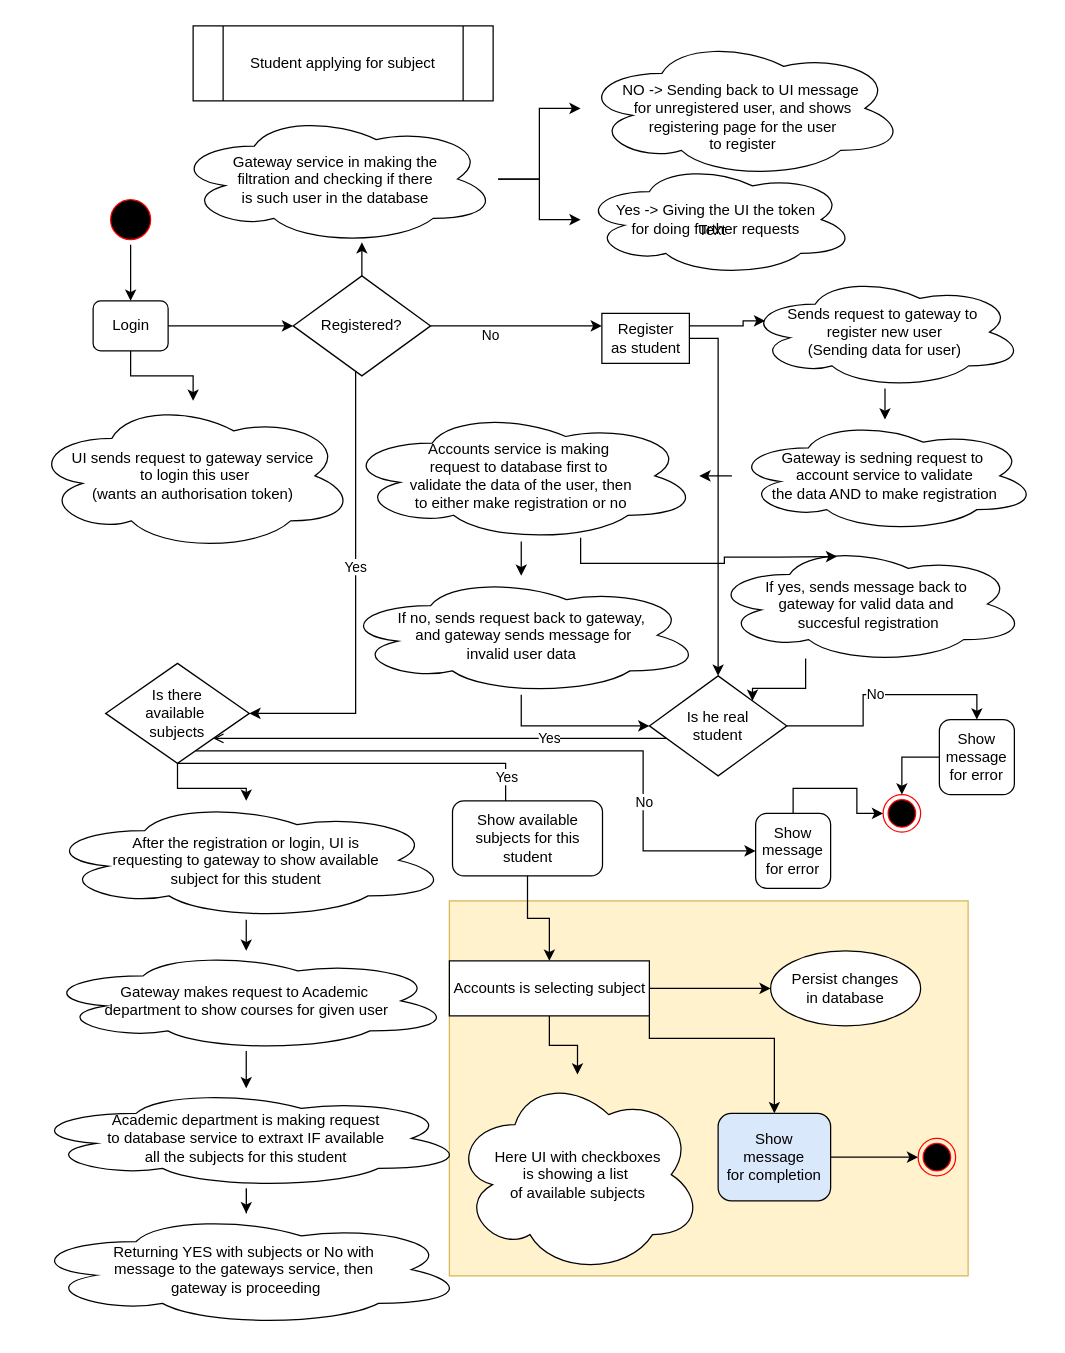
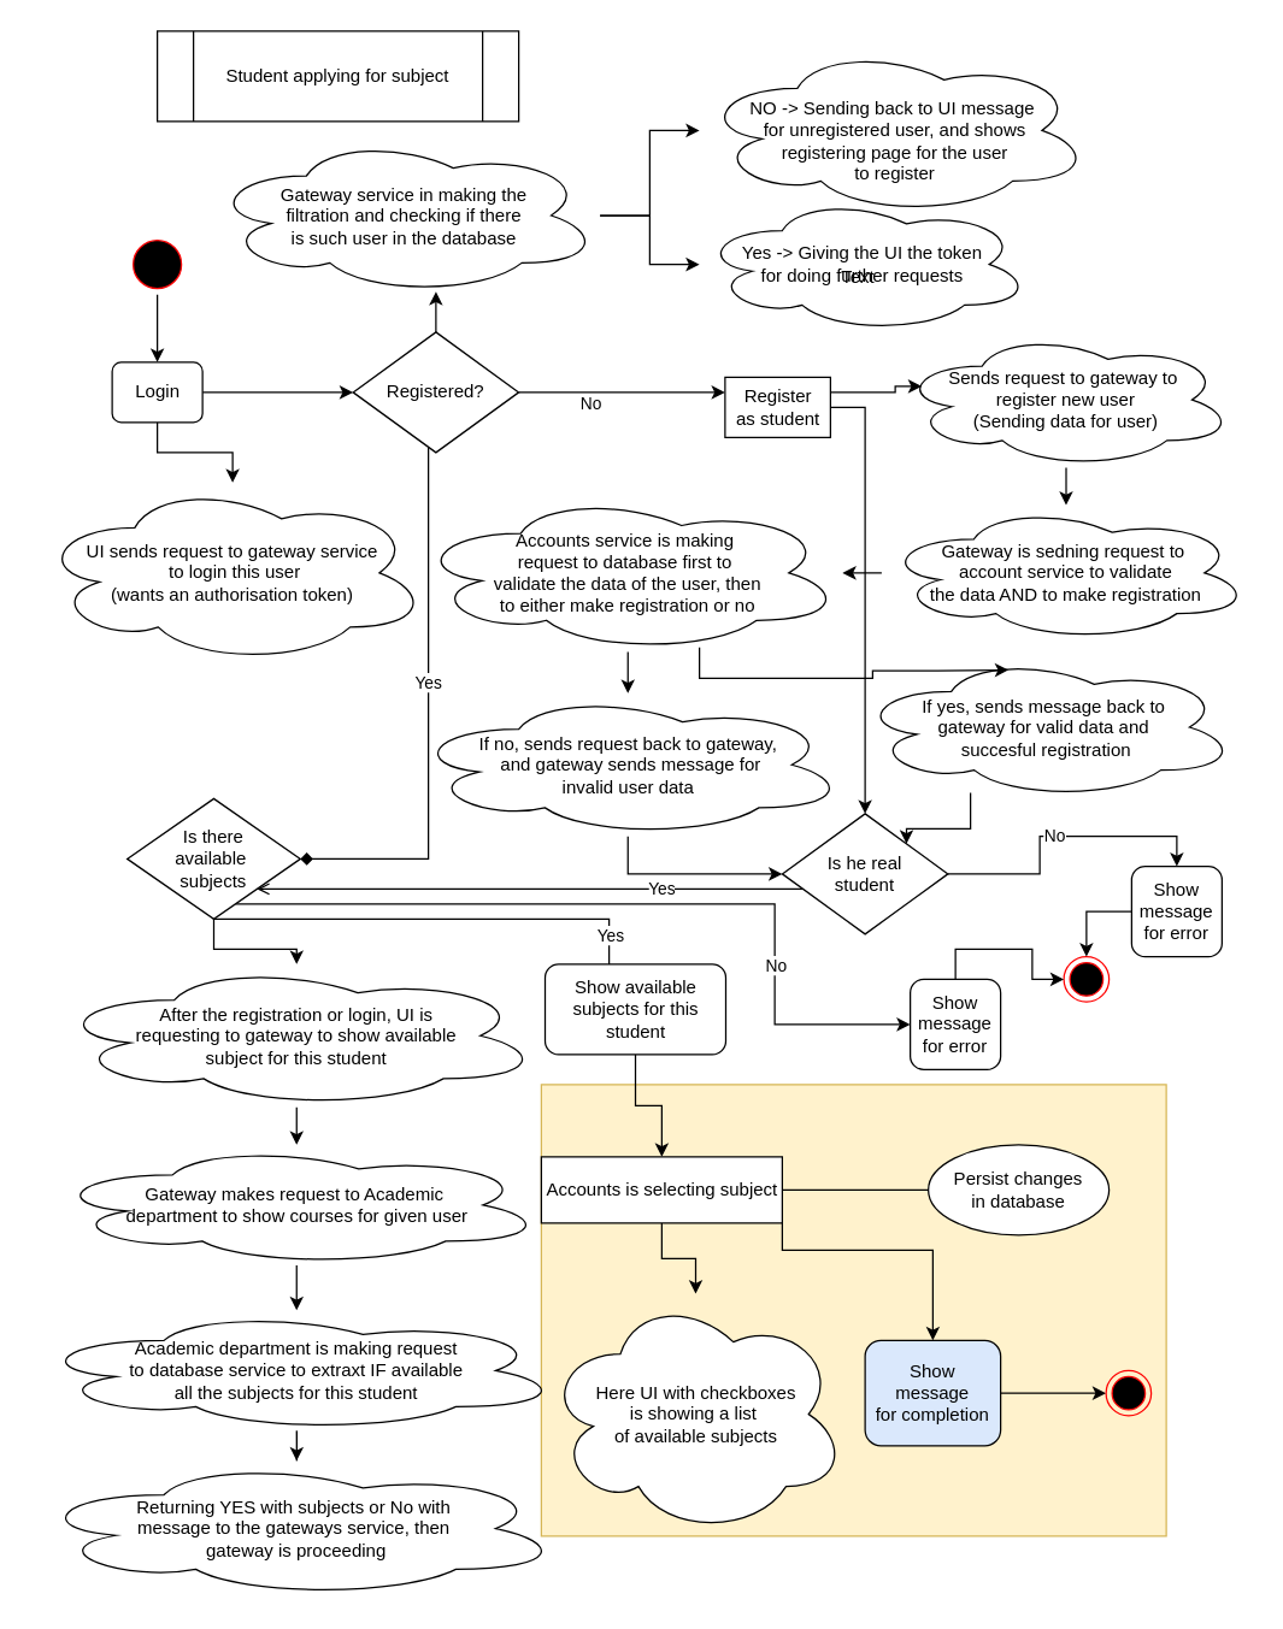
  <mxCell id="0" />
  <mxCell id="1" parent="0" />
  <mxCell id="2" value="" style="rounded=0;whiteSpace=wrap;html=1;fillColor=#FFF2CC;strokeColor=#d6b656;" vertex="1" parent="1"><mxGeometry x="359" y="720" width="415" height="300" as="geometry" /></mxCell>
  <mxCell id="3" value="" style="edgeStyle=orthogonalEdgeStyle;rounded=0;orthogonalLoop=1;jettySize=auto;html=1;" edge="1" parent="1" source="5" target="11"><mxGeometry relative="1" as="geometry" /></mxCell>
  <mxCell id="4" value="" style="edgeStyle=orthogonalEdgeStyle;rounded=0;orthogonalLoop=1;jettySize=auto;html=1;" edge="1" parent="1" source="5" target="43"><mxGeometry relative="1" as="geometry" /></mxCell>
  <mxCell id="5" value="Login" style="html=1;rounded=1;" vertex="1" parent="1"><mxGeometry x="74" y="240" width="60" height="40" as="geometry" /></mxCell>
- <mxCell id="6" value="" style="edgeStyle=orthogonalEdgeStyle;rounded=0;orthogonalLoop=1;jettySize=auto;html=1;entryX=1;entryY=0.5;entryDx=0;entryDy=0;" edge="1" parent="1" source="11" target="22"><mxGeometry relative="1" as="geometry"><mxPoint x="289" y="360" as="targetPoint" /><Array as="points"><mxPoint x="284" y="570" /></Array></mxGeometry></mxCell>
+ <mxCell id="6" value="" style="edgeStyle=orthogonalEdgeStyle;rounded=0;orthogonalLoop=1;jettySize=auto;html=1;entryX=1;entryY=0.5;entryDx=0;entryDy=0;endArrow=diamond;" edge="1" parent="1" source="11" target="22"><mxGeometry relative="1" as="geometry"><mxPoint x="289" y="360" as="targetPoint" /><Array as="points"><mxPoint x="284" y="570" /></Array></mxGeometry></mxCell>
  <mxCell id="7" value="Yes" style="edgeLabel;html=1;align=center;verticalAlign=middle;resizable=0;points=[];" vertex="1" connectable="0" parent="6"><mxGeometry x="-0.13" y="-1" relative="1" as="geometry"><mxPoint as="offset" /></mxGeometry></mxCell>
  <mxCell id="8" value="" style="edgeStyle=orthogonalEdgeStyle;rounded=0;orthogonalLoop=1;jettySize=auto;html=1;entryX=0;entryY=0.25;entryDx=0;entryDy=0;" edge="1" parent="1" source="11" target="12"><mxGeometry relative="1" as="geometry"><mxPoint x="424" y="300" as="targetPoint" /></mxGeometry></mxCell>
  <mxCell id="9" value="No" style="edgeLabel;html=1;align=center;verticalAlign=middle;resizable=0;points=[];" vertex="1" connectable="0" parent="8"><mxGeometry x="-0.316" y="-7" relative="1" as="geometry"><mxPoint as="offset" /></mxGeometry></mxCell>
  <mxCell id="10" value="" style="edgeStyle=orthogonalEdgeStyle;rounded=0;orthogonalLoop=1;jettySize=auto;html=1;entryX=0.581;entryY=0.982;entryDx=0;entryDy=0;entryPerimeter=0;" edge="1" parent="1" source="11" target="46"><mxGeometry relative="1" as="geometry" /></mxCell>
  <mxCell id="11" value="Registered?" style="rhombus;whiteSpace=wrap;html=1;" vertex="1" parent="1"><mxGeometry x="234" y="220" width="110" height="80" as="geometry" /></mxCell>
  <mxCell id="12" value="Register &lt;br&gt;as student" style="html=1;" vertex="1" parent="1"><mxGeometry x="481" y="250" width="70" height="40" as="geometry" /></mxCell>
- <mxCell id="13" value="Student applying for subject" style="shape=process;whiteSpace=wrap;html=1;backgroundOutline=1;" vertex="1" parent="1"><mxGeometry x="154" y="20" width="240" height="60" as="geometry" /></mxCell>
+ <mxCell id="13" value="Student applying for subject" style="shape=process;whiteSpace=wrap;html=1;backgroundOutline=1;" vertex="1" parent="1"><mxGeometry x="104" y="20" width="240" height="60" as="geometry" /></mxCell>
  <mxCell id="14" value="" style="edgeStyle=orthogonalEdgeStyle;rounded=0;orthogonalLoop=1;jettySize=auto;html=1;" edge="1" parent="1" source="15" target="5"><mxGeometry relative="1" as="geometry" /></mxCell>
  <mxCell id="15" value="" style="ellipse;html=1;shape=startState;fillColor=#000000;strokeColor=#ff0000;" vertex="1" parent="1"><mxGeometry x="84" y="155" width="40" height="40" as="geometry" /></mxCell>
  <mxCell id="16" value="" style="edgeStyle=orthogonalEdgeStyle;rounded=0;orthogonalLoop=1;jettySize=auto;html=1;entryX=0;entryY=0.5;entryDx=0;entryDy=0;" edge="1" parent="1" source="22" target="32"><mxGeometry relative="1" as="geometry"><Array as="points"><mxPoint x="514" y="600" /><mxPoint x="514" y="680" /></Array></mxGeometry></mxCell>
  <mxCell id="17" value="NO" style="edgeLabel;html=1;align=center;verticalAlign=middle;resizable=0;points=[];" vertex="1" connectable="0" parent="16"><mxGeometry x="-0.24" y="-47" relative="1" as="geometry"><mxPoint x="48" y="47" as="offset" /></mxGeometry></mxCell>
  <mxCell id="18" value="No" style="edgeLabel;html=1;align=center;verticalAlign=middle;resizable=0;points=[];" vertex="1" connectable="0" parent="16"><mxGeometry x="0.321" y="2" relative="1" as="geometry"><mxPoint x="9.32" y="42" as="offset" /></mxGeometry></mxCell>
  <mxCell id="19" value="" style="edgeStyle=orthogonalEdgeStyle;rounded=0;orthogonalLoop=1;jettySize=auto;html=1;entryX=1;entryY=0.25;entryDx=0;entryDy=0;" edge="1" parent="1" source="22" target="34"><mxGeometry relative="1" as="geometry"><mxPoint x="444" y="370" as="targetPoint" /><Array as="points"><mxPoint x="404" y="610" /></Array></mxGeometry></mxCell>
  <mxCell id="20" value="Yes" style="edgeLabel;html=1;align=center;verticalAlign=middle;resizable=0;points=[];" vertex="1" connectable="0" parent="19"><mxGeometry x="0.085" y="-1" relative="1" as="geometry"><mxPoint x="53.7" y="9" as="offset" /></mxGeometry></mxCell>
  <mxCell id="21" value="" style="edgeStyle=orthogonalEdgeStyle;rounded=0;orthogonalLoop=1;jettySize=auto;html=1;" edge="1" parent="1" source="22" target="64"><mxGeometry relative="1" as="geometry" /></mxCell>
  <mxCell id="22" value="Is there&lt;br&gt;available&amp;nbsp;&lt;br&gt;subjects" style="rhombus;whiteSpace=wrap;html=1;" vertex="1" parent="1"><mxGeometry x="84" y="530" width="115" height="80" as="geometry" /></mxCell>
  <mxCell id="23" value="" style="edgeStyle=orthogonalEdgeStyle;rounded=0;orthogonalLoop=1;jettySize=auto;html=1;entryX=0.5;entryY=0;entryDx=0;entryDy=0;" edge="1" parent="1" source="27" target="30"><mxGeometry relative="1" as="geometry"><mxPoint x="721" y="504" as="targetPoint" /></mxGeometry></mxCell>
  <mxCell id="24" value="No" style="edgeLabel;html=1;align=center;verticalAlign=middle;resizable=0;points=[];" vertex="1" connectable="0" parent="23"><mxGeometry x="-0.035" y="1" relative="1" as="geometry"><mxPoint as="offset" /></mxGeometry></mxCell>
  <mxCell id="25" value="" style="edgeStyle=orthogonalEdgeStyle;rounded=0;orthogonalLoop=1;jettySize=auto;html=1;entryX=1;entryY=1;entryDx=0;entryDy=0;endArrow=open;" edge="1" parent="1" source="27" target="22"><mxGeometry relative="1" as="geometry"><mxPoint x="581" y="634" as="targetPoint" /><Array as="points"><mxPoint x="374" y="590" /><mxPoint x="374" y="590" /></Array></mxGeometry></mxCell>
  <mxCell id="26" value="Yes" style="edgeLabel;html=1;align=center;verticalAlign=middle;resizable=0;points=[];" vertex="1" connectable="0" parent="25"><mxGeometry x="-0.484" y="-1" relative="1" as="geometry"><mxPoint as="offset" /></mxGeometry></mxCell>
  <mxCell id="27" value="Is he real &lt;br&gt;student" style="rhombus;whiteSpace=wrap;html=1;" vertex="1" parent="1"><mxGeometry x="519" y="540" width="110" height="80" as="geometry" /></mxCell>
  <mxCell id="28" value="" style="ellipse;html=1;shape=endState;fillColor=#000000;strokeColor=#ff0000;" vertex="1" parent="1"><mxGeometry x="706" y="635" width="30" height="30" as="geometry" /></mxCell>
  <mxCell id="29" value="" style="edgeStyle=orthogonalEdgeStyle;rounded=0;orthogonalLoop=1;jettySize=auto;html=1;entryX=0.5;entryY=0;entryDx=0;entryDy=0;" edge="1" parent="1" source="30" target="28"><mxGeometry relative="1" as="geometry"><mxPoint x="721" y="614" as="targetPoint" /></mxGeometry></mxCell>
  <mxCell id="30" value="Show&lt;br&gt;message for error" style="rounded=1;whiteSpace=wrap;html=1;" vertex="1" parent="1"><mxGeometry x="751" y="575" width="60" height="60" as="geometry" /></mxCell>
  <mxCell id="31" value="" style="edgeStyle=orthogonalEdgeStyle;rounded=0;orthogonalLoop=1;jettySize=auto;html=1;exitX=0.5;exitY=0;exitDx=0;exitDy=0;entryX=0;entryY=0.5;entryDx=0;entryDy=0;" edge="1" parent="1" source="32" target="28"><mxGeometry relative="1" as="geometry"><mxPoint x="721" y="670" as="targetPoint" /><Array as="points" /></mxGeometry></mxCell>
  <mxCell id="32" value="Show&lt;br&gt;message for error" style="rounded=1;whiteSpace=wrap;html=1;" vertex="1" parent="1"><mxGeometry x="604" y="650" width="60" height="60" as="geometry" /></mxCell>
  <mxCell id="33" value="" style="edgeStyle=orthogonalEdgeStyle;rounded=0;orthogonalLoop=1;jettySize=auto;html=1;entryX=0.5;entryY=0;entryDx=0;entryDy=0;" edge="1" parent="1" source="34" target="38"><mxGeometry relative="1" as="geometry"><mxPoint x="564" y="690" as="targetPoint" /></mxGeometry></mxCell>
  <mxCell id="34" value="Show available subjects for this student" style="rounded=1;whiteSpace=wrap;html=1;" vertex="1" parent="1"><mxGeometry x="361.5" y="640" width="120" height="60" as="geometry" /></mxCell>
- <mxCell id="35" value="" style="edgeStyle=orthogonalEdgeStyle;rounded=0;orthogonalLoop=1;jettySize=auto;html=1;" edge="1" parent="1" source="38" target="39"><mxGeometry relative="1" as="geometry" /></mxCell>
+ <mxCell id="35" value="" style="edgeStyle=orthogonalEdgeStyle;rounded=0;orthogonalLoop=1;jettySize=auto;html=1;endArrow=none;" edge="1" parent="1" source="38" target="39"><mxGeometry relative="1" as="geometry" /></mxCell>
  <mxCell id="36" value="" style="edgeStyle=orthogonalEdgeStyle;rounded=0;orthogonalLoop=1;jettySize=auto;html=1;entryX=0.5;entryY=0;entryDx=0;entryDy=0;exitX=1;exitY=1;exitDx=0;exitDy=0;" edge="1" parent="1" source="38" target="41"><mxGeometry relative="1" as="geometry"><mxPoint x="581" y="620" as="targetPoint" /><mxPoint x="386" y="790.059" as="sourcePoint" /><Array as="points"><mxPoint x="519" y="830" /><mxPoint x="619" y="830" /></Array></mxGeometry></mxCell>
  <mxCell id="37" value="" style="edgeStyle=orthogonalEdgeStyle;rounded=0;orthogonalLoop=1;jettySize=auto;html=1;" edge="1" parent="1" source="38" target="70"><mxGeometry relative="1" as="geometry" /></mxCell>
  <mxCell id="38" value="Accounts is selecting subject" style="html=1;" vertex="1" parent="1"><mxGeometry x="359" y="768" width="160" height="44" as="geometry" /></mxCell>
  <mxCell id="39" value="Persist changes&lt;br&gt;in database" style="ellipse;whiteSpace=wrap;html=1;" vertex="1" parent="1"><mxGeometry x="616" y="760" width="120" height="60" as="geometry" /></mxCell>
  <mxCell id="40" value="" style="edgeStyle=orthogonalEdgeStyle;rounded=0;orthogonalLoop=1;jettySize=auto;html=1;entryX=0;entryY=0.5;entryDx=0;entryDy=0;entryPerimeter=0;" edge="1" parent="1" source="41" target="42"><mxGeometry relative="1" as="geometry"><mxPoint x="691" y="650" as="targetPoint" /></mxGeometry></mxCell>
  <mxCell id="41" value="Show&lt;br&gt;message&lt;br&gt;for completion" style="rounded=1;whiteSpace=wrap;html=1;fillColor=#dae8fc;" vertex="1" parent="1"><mxGeometry x="574" y="890" width="90" height="70" as="geometry" /></mxCell>
  <mxCell id="42" value="" style="ellipse;html=1;shape=endState;fillColor=#000000;strokeColor=#ff0000;" vertex="1" parent="1"><mxGeometry x="734" y="910" width="30" height="30" as="geometry" /></mxCell>
  <mxCell id="43" value="UI sends request to gateway service&lt;br&gt;&amp;nbsp;to login this user &lt;br&gt;(wants an authorisation token)" style="ellipse;shape=cloud;whiteSpace=wrap;html=1;" vertex="1" parent="1"><mxGeometry x="24" y="320" width="260" height="120" as="geometry" /></mxCell>
  <mxCell id="44" value="" style="edgeStyle=orthogonalEdgeStyle;rounded=0;orthogonalLoop=1;jettySize=auto;html=1;" edge="1" parent="1" source="46" target="47"><mxGeometry relative="1" as="geometry" /></mxCell>
  <mxCell id="45" value="" style="edgeStyle=orthogonalEdgeStyle;rounded=0;orthogonalLoop=1;jettySize=auto;html=1;" edge="1" parent="1" source="46" target="48"><mxGeometry relative="1" as="geometry" /></mxCell>
  <mxCell id="46" value="Gateway service in making the &lt;br&gt;filtration and checking if there &lt;br&gt;is such user in the database" style="ellipse;shape=cloud;whiteSpace=wrap;html=1;" vertex="1" parent="1"><mxGeometry x="138" y="90" width="260" height="105" as="geometry" /></mxCell>
  <mxCell id="47" value="&lt;br&gt;NO -&amp;gt; Sending back to UI message&amp;nbsp;&lt;br&gt;for unregistered user, and shows&lt;br&gt;registering page for the user&lt;br&gt;to register" style="ellipse;shape=cloud;whiteSpace=wrap;html=1;" vertex="1" parent="1"><mxGeometry x="464" y="30" width="260" height="112" as="geometry" /></mxCell>
  <mxCell id="48" value="Yes -&amp;gt; Giving the UI the token&amp;nbsp;&lt;br&gt;for doing further requests&amp;nbsp;" style="ellipse;shape=cloud;whiteSpace=wrap;html=1;" vertex="1" parent="1"><mxGeometry x="464" y="130" width="220" height="90" as="geometry" /></mxCell>
  <mxCell id="49" value="Text" style="text;html=1;align=center;verticalAlign=middle;resizable=0;points=[];autosize=1;" vertex="1" parent="48"><mxGeometry x="84.615" y="44" width="40" height="20" as="geometry" /></mxCell>
  <mxCell id="50" value="" style="edgeStyle=orthogonalEdgeStyle;rounded=0;orthogonalLoop=1;jettySize=auto;html=1;" edge="1" parent="1" source="51" target="53"><mxGeometry relative="1" as="geometry" /></mxCell>
  <mxCell id="51" value="Sends request to gateway to&amp;nbsp;&lt;br&gt;register new user&lt;br&gt;(Sending data for user)" style="ellipse;shape=cloud;whiteSpace=wrap;html=1;" vertex="1" parent="1"><mxGeometry x="596" y="220" width="223" height="90" as="geometry" /></mxCell>
  <mxCell id="52" value="" style="edgeStyle=orthogonalEdgeStyle;rounded=0;orthogonalLoop=1;jettySize=auto;html=1;" edge="1" parent="1" source="53" target="55"><mxGeometry relative="1" as="geometry" /></mxCell>
  <mxCell id="53" value="Gateway is sedning request to&amp;nbsp;&lt;br&gt;account service to validate&lt;br&gt;the data AND to make registration" style="ellipse;shape=cloud;whiteSpace=wrap;html=1;" vertex="1" parent="1"><mxGeometry x="585" y="335" width="245" height="90" as="geometry" /></mxCell>
  <mxCell id="54" value="" style="edgeStyle=orthogonalEdgeStyle;rounded=0;orthogonalLoop=1;jettySize=auto;html=1;" edge="1" parent="1" source="55" target="57"><mxGeometry relative="1" as="geometry" /></mxCell>
  <mxCell id="55" value="Accounts service is making&amp;nbsp;&lt;br&gt;request to database first to&amp;nbsp;&lt;br&gt;validate the data of the user, then&lt;br&gt;to either make registration or no" style="ellipse;shape=cloud;whiteSpace=wrap;html=1;" vertex="1" parent="1"><mxGeometry x="274" y="327.5" width="285" height="105" as="geometry" /></mxCell>
  <mxCell id="56" style="edgeStyle=orthogonalEdgeStyle;rounded=0;orthogonalLoop=1;jettySize=auto;html=1;entryX=0;entryY=0.5;entryDx=0;entryDy=0;" edge="1" parent="1" source="57" target="27"><mxGeometry relative="1" as="geometry" /></mxCell>
  <mxCell id="57" value="If no, sends request back to gateway,&lt;br&gt;&amp;nbsp;and gateway sends message for &lt;br&gt;invalid user data" style="ellipse;shape=cloud;whiteSpace=wrap;html=1;" vertex="1" parent="1"><mxGeometry x="271.5" y="460" width="290" height="95" as="geometry" /></mxCell>
  <mxCell id="58" style="edgeStyle=orthogonalEdgeStyle;rounded=0;orthogonalLoop=1;jettySize=auto;html=1;entryX=0.07;entryY=0.4;entryDx=0;entryDy=0;entryPerimeter=0;" edge="1" parent="1" source="12" target="51"><mxGeometry relative="1" as="geometry"><mxPoint x="632" y="266" as="targetPoint" /><Array as="points"><mxPoint x="594" y="260" /><mxPoint x="594" y="256" /></Array></mxGeometry></mxCell>
  <mxCell id="59" value="" style="edgeStyle=orthogonalEdgeStyle;rounded=0;orthogonalLoop=1;jettySize=auto;html=1;entryX=0.5;entryY=0;entryDx=0;entryDy=0;" edge="1" parent="1" source="12" target="27"><mxGeometry relative="1" as="geometry"><mxPoint x="531" y="504" as="targetPoint" /><Array as="points"><mxPoint x="574" y="270" /></Array></mxGeometry></mxCell>
  <mxCell id="60" style="edgeStyle=orthogonalEdgeStyle;rounded=0;orthogonalLoop=1;jettySize=auto;html=1;entryX=1;entryY=0;entryDx=0;entryDy=0;" edge="1" parent="1" source="61" target="27"><mxGeometry relative="1" as="geometry"><Array as="points"><mxPoint x="644" y="550" /><mxPoint x="601" y="550" /></Array></mxGeometry></mxCell>
  <mxCell id="61" value="If yes, sends message back to&amp;nbsp;&lt;br&gt;gateway for valid data and&amp;nbsp;&lt;br&gt;succesful registration" style="ellipse;shape=cloud;whiteSpace=wrap;html=1;" vertex="1" parent="1"><mxGeometry x="568" y="435" width="253" height="95" as="geometry" /></mxCell>
  <mxCell id="62" style="edgeStyle=orthogonalEdgeStyle;rounded=0;orthogonalLoop=1;jettySize=auto;html=1;entryX=0.4;entryY=0.1;entryDx=0;entryDy=0;entryPerimeter=0;" edge="1" parent="1" source="55" target="61"><mxGeometry relative="1" as="geometry"><Array as="points"><mxPoint x="464" y="450" /><mxPoint x="579" y="450" /><mxPoint x="579" y="445" /><mxPoint x="622" y="445" /></Array></mxGeometry></mxCell>
  <mxCell id="63" value="" style="edgeStyle=orthogonalEdgeStyle;rounded=0;orthogonalLoop=1;jettySize=auto;html=1;" edge="1" parent="1" source="64" target="66"><mxGeometry relative="1" as="geometry" /></mxCell>
  <mxCell id="64" value="After the registration or login, UI is&lt;br&gt;requesting to gateway to show available&lt;br&gt;subject for this student" style="ellipse;shape=cloud;whiteSpace=wrap;html=1;" vertex="1" parent="1"><mxGeometry x="34" y="640" width="325" height="95" as="geometry" /></mxCell>
  <mxCell id="65" value="" style="edgeStyle=orthogonalEdgeStyle;rounded=0;orthogonalLoop=1;jettySize=auto;html=1;" edge="1" parent="1" source="66" target="68"><mxGeometry relative="1" as="geometry" /></mxCell>
  <mxCell id="66" value="Gateway makes request to Academic&amp;nbsp;&lt;br&gt;department to show courses for given user" style="ellipse;shape=cloud;whiteSpace=wrap;html=1;" vertex="1" parent="1"><mxGeometry x="31.5" y="760" width="330" height="80" as="geometry" /></mxCell>
  <mxCell id="67" value="" style="edgeStyle=orthogonalEdgeStyle;rounded=0;orthogonalLoop=1;jettySize=auto;html=1;" edge="1" parent="1" source="68" target="69"><mxGeometry relative="1" as="geometry" /></mxCell>
  <mxCell id="68" value="Academic department is making request&lt;br&gt;to database service to extraxt IF available&lt;br&gt;all the subjects for this student" style="ellipse;shape=cloud;whiteSpace=wrap;html=1;" vertex="1" parent="1"><mxGeometry x="20.25" y="870" width="352.5" height="80" as="geometry" /></mxCell>
  <mxCell id="69" value="Returning YES with subjects or No with&amp;nbsp;&lt;br&gt;message to the gateways service, then&amp;nbsp;&lt;br&gt;gateway is proceeding" style="ellipse;shape=cloud;whiteSpace=wrap;html=1;" vertex="1" parent="1"><mxGeometry x="20.25" y="970" width="352.5" height="90" as="geometry" /></mxCell>
  <mxCell id="70" value="Here UI with checkboxes&lt;br&gt;is showing a list&amp;nbsp;&lt;br&gt;of available subjects" style="ellipse;shape=cloud;whiteSpace=wrap;html=1;" vertex="1" parent="1"><mxGeometry x="361.5" y="859" width="200" height="160" as="geometry" /></mxCell>
